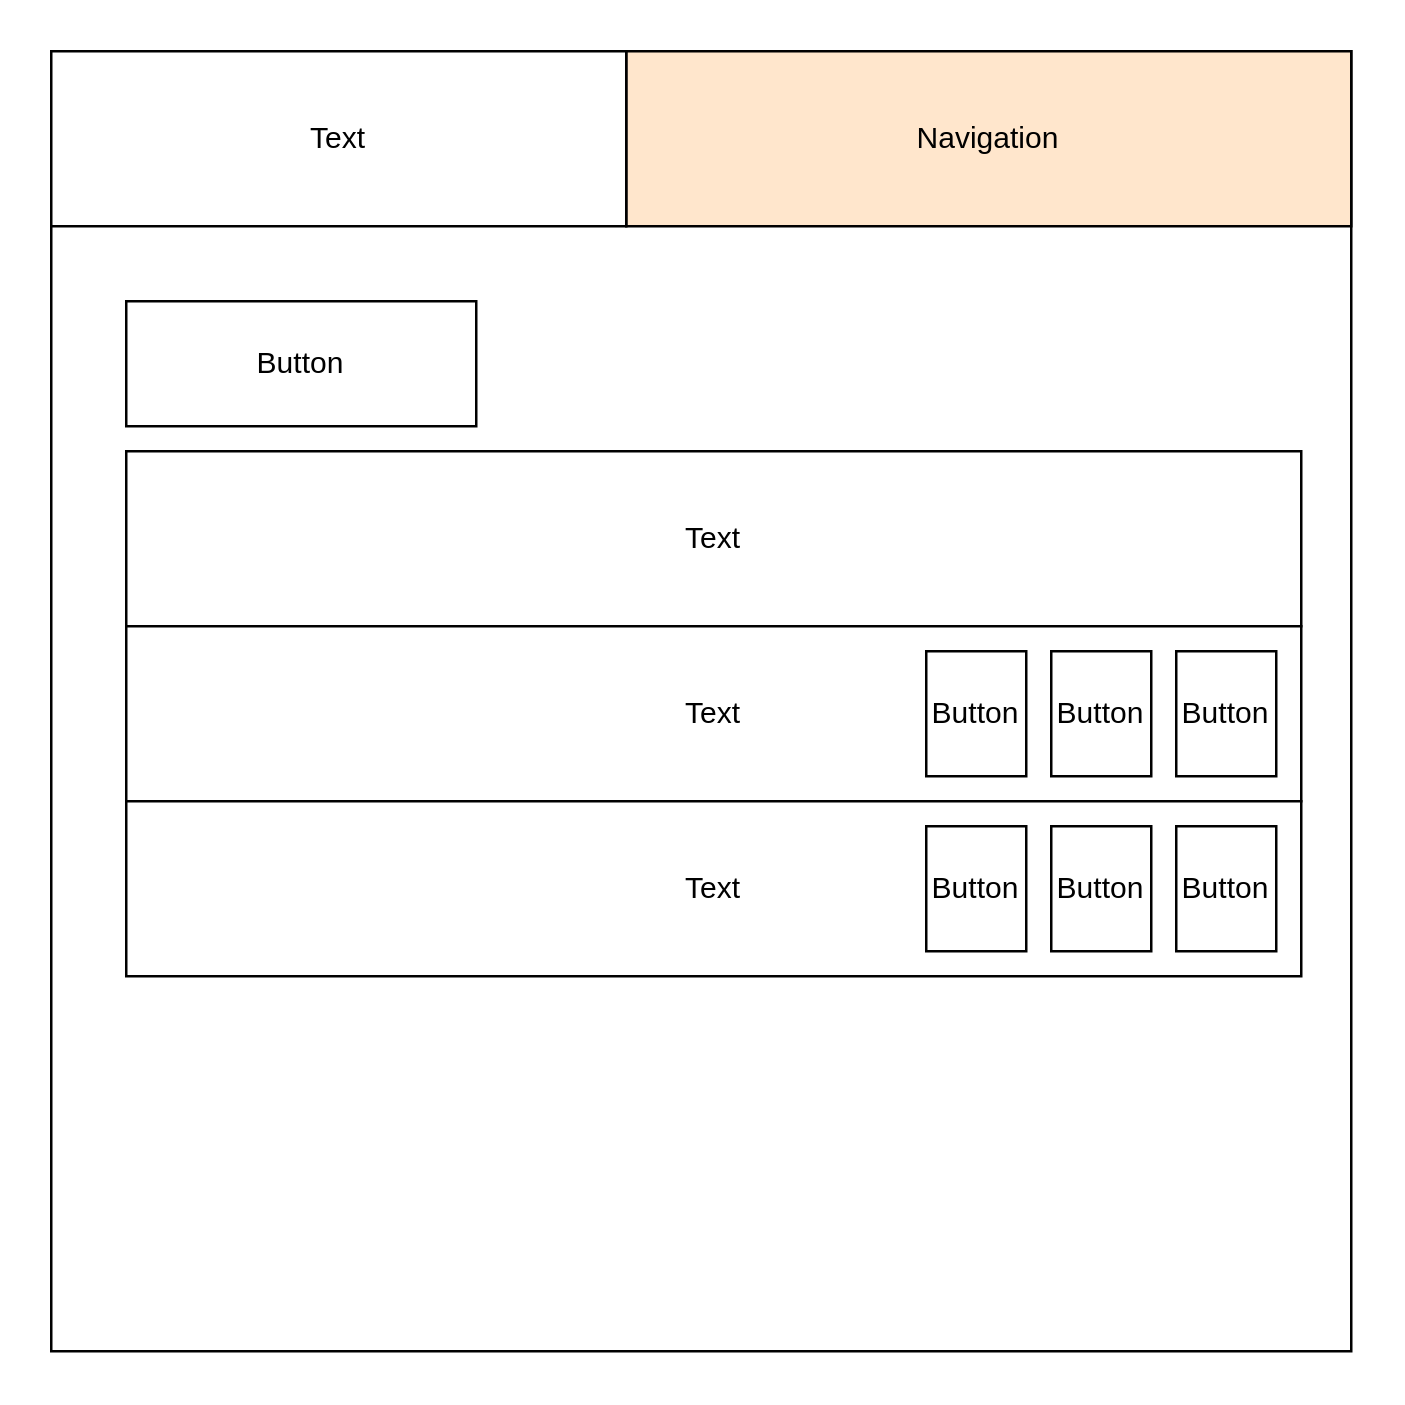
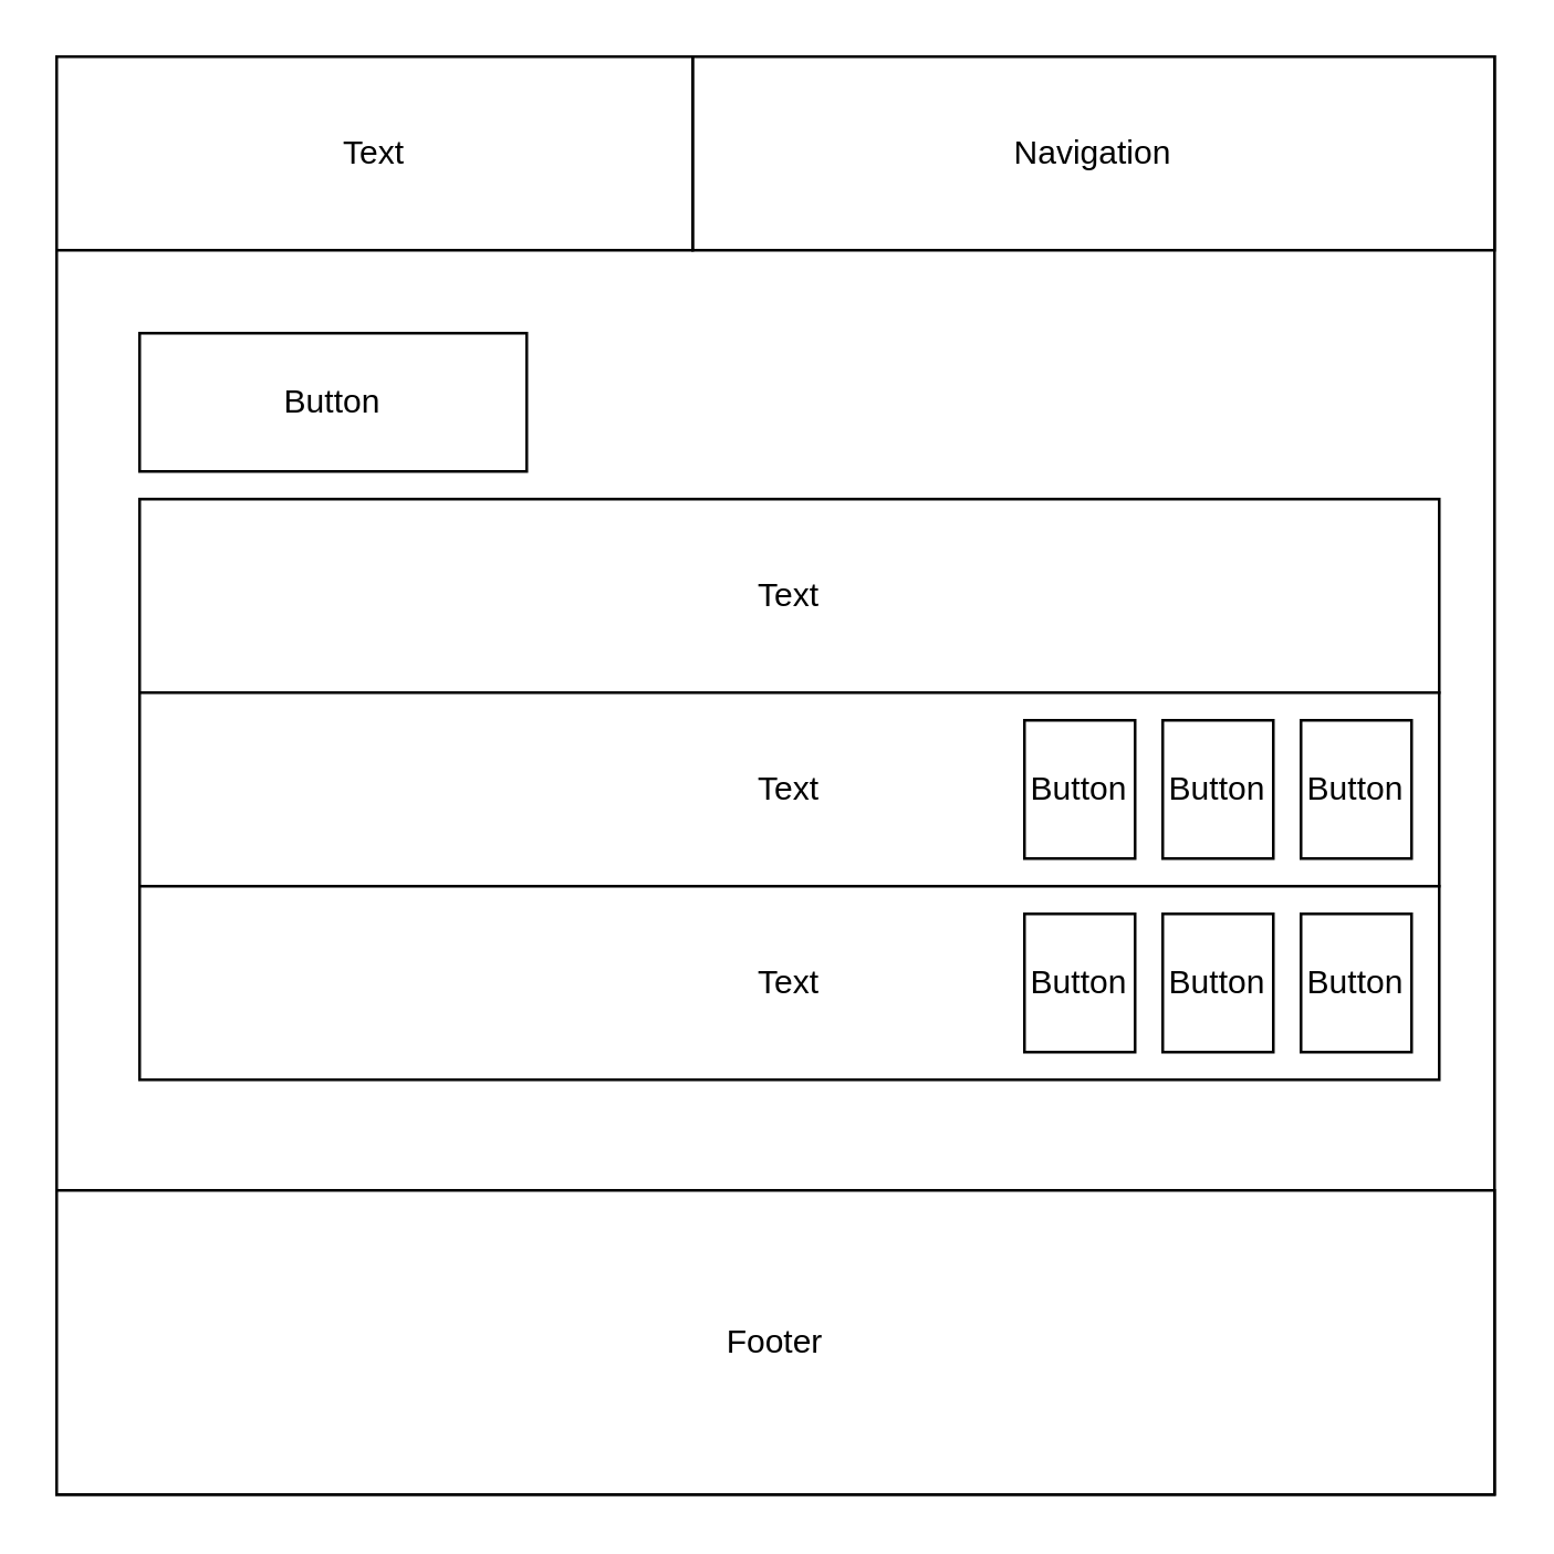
  <mxCell id="0" />
  <mxCell id="1" parent="0" />
  <mxCell id="2" value="" style="rounded=0;whiteSpace=wrap;html=1;" parent="1" vertex="1"><mxGeometry x="20" y="20" width="520" height="520" as="geometry" /></mxCell>
- <mxCell id="3" value="Navigation" style="rounded=0;whiteSpace=wrap;html=1;fillColor=#ffe6cc;" parent="1" vertex="1"><mxGeometry x="250" y="20" width="290" height="70" as="geometry" /></mxCell>
+ <mxCell id="3" value="Navigation" style="rounded=0;whiteSpace=wrap;html=1;" parent="1" vertex="1"><mxGeometry x="250" y="20" width="290" height="70" as="geometry" /></mxCell>
  <mxCell id="4" value="Button" style="rounded=0;whiteSpace=wrap;html=1;" parent="1" vertex="1"><mxGeometry x="50" y="120" width="140" height="50" as="geometry" /></mxCell>
+ <mxCell id="5" value="Footer" style="rounded=0;whiteSpace=wrap;html=1;" parent="1" vertex="1"><mxGeometry x="20" y="430" width="520" height="110" as="geometry" /></mxCell>
  <mxCell id="6" value="Text" style="rounded=0;whiteSpace=wrap;html=1;" parent="1" vertex="1"><mxGeometry x="20" y="20" width="230" height="70" as="geometry" /></mxCell>
  <mxCell id="7" value="Text" style="rounded=0;whiteSpace=wrap;html=1;" parent="1" vertex="1"><mxGeometry x="50" y="180" width="470" height="70" as="geometry" /></mxCell>
  <mxCell id="8" value="Text" style="rounded=0;whiteSpace=wrap;html=1;" parent="1" vertex="1"><mxGeometry x="50" y="250" width="470" height="70" as="geometry" /></mxCell>
  <mxCell id="9" value="Button" style="rounded=0;whiteSpace=wrap;html=1;" parent="1" vertex="1"><mxGeometry x="470" y="260" width="40" height="50" as="geometry" /></mxCell>
  <mxCell id="10" value="Button" style="rounded=0;whiteSpace=wrap;html=1;" parent="1" vertex="1"><mxGeometry x="420" y="260" width="40" height="50" as="geometry" /></mxCell>
  <mxCell id="11" value="Button" style="rounded=0;whiteSpace=wrap;html=1;" vertex="1" parent="1"><mxGeometry x="370" y="260" width="40" height="50" as="geometry" /></mxCell>
  <mxCell id="12" value="Text" style="rounded=0;whiteSpace=wrap;html=1;" vertex="1" parent="1"><mxGeometry x="50" y="320" width="470" height="70" as="geometry" /></mxCell>
  <mxCell id="13" value="Button" style="rounded=0;whiteSpace=wrap;html=1;" vertex="1" parent="1"><mxGeometry x="470" y="330" width="40" height="50" as="geometry" /></mxCell>
  <mxCell id="14" value="Button" style="rounded=0;whiteSpace=wrap;html=1;" vertex="1" parent="1"><mxGeometry x="420" y="330" width="40" height="50" as="geometry" /></mxCell>
  <mxCell id="15" value="Button" style="rounded=0;whiteSpace=wrap;html=1;" vertex="1" parent="1"><mxGeometry x="370" y="330" width="40" height="50" as="geometry" /></mxCell>
